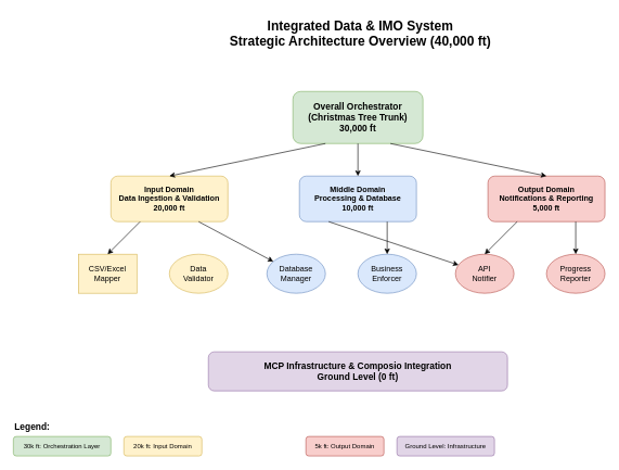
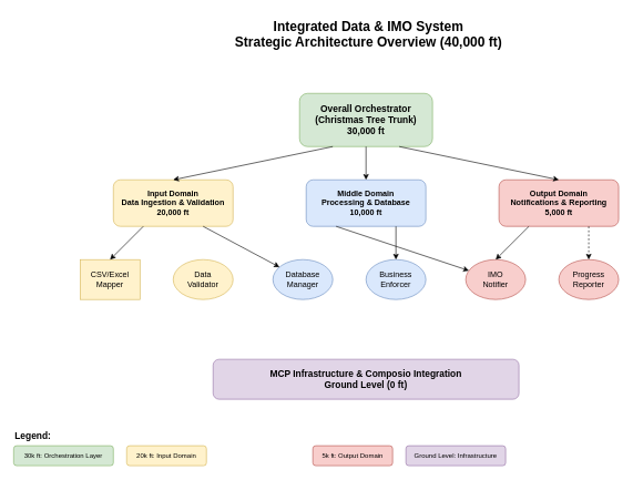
  <mxCell id="0" />
  <mxCell id="1" parent="0" />
  <mxCell id="2" value="Integrated Data &amp; IMO System&#10;Strategic Architecture Overview (40,000 ft)" style="text;html=1;strokeColor=none;fillColor=none;align=center;verticalAlign=middle;whiteSpace=wrap;rounded=0;fontSize=20;fontStyle=1" vertex="1" parent="1"><mxGeometry x="254" y="20" width="600" height="60" as="geometry" /></mxCell>
  <mxCell id="3" value="Overall Orchestrator&#10;(Christmas Tree Trunk)&#10;30,000 ft" style="rounded=1;whiteSpace=wrap;html=1;fillColor=#d5e8d4;strokeColor=#82b366;fontSize=14;fontStyle=1" vertex="1" parent="1"><mxGeometry x="450" y="140" width="200" height="80" as="geometry" /></mxCell>
  <mxCell id="4" value="Input Domain&#10;Data Ingestion &amp; Validation&#10;20,000 ft" style="rounded=1;whiteSpace=wrap;html=1;fillColor=#fff2cc;strokeColor=#d6b656;fontSize=12;fontStyle=1" vertex="1" parent="1"><mxGeometry x="170" y="270" width="180" height="70" as="geometry" /></mxCell>
  <mxCell id="5" value="Middle Domain&#10;Processing &amp; Database&#10;10,000 ft" style="rounded=1;whiteSpace=wrap;html=1;fillColor=#dae8fc;strokeColor=#6c8ebf;fontSize=12;fontStyle=1" vertex="1" parent="1"><mxGeometry x="460" y="270" width="180" height="70" as="geometry" /></mxCell>
  <mxCell id="6" value="Output Domain&#10;Notifications &amp; Reporting&#10;5,000 ft" style="rounded=1;whiteSpace=wrap;html=1;fillColor=#f8cecc;strokeColor=#b85450;fontSize=12;fontStyle=1" vertex="1" parent="1"><mxGeometry x="750" y="270" width="180" height="70" as="geometry" /></mxCell>
  <mxCell id="7" value="CSV/Excel&#10;Mapper" style="whiteSpace=wrap;html=1;fillColor=#fff2cc;strokeColor=#d6b656;rounded=0;" vertex="1" parent="1"><mxGeometry x="120" y="390" width="90" height="60" as="geometry" /></mxCell>
  <mxCell id="8" value="Data&#10;Validator" style="ellipse;whiteSpace=wrap;html=1;fillColor=#fff2cc;strokeColor=#d6b656;" vertex="1" parent="1"><mxGeometry x="260" y="390" width="90" height="60" as="geometry" /></mxCell>
  <mxCell id="9" value="Database&#10;Manager" style="ellipse;whiteSpace=wrap;html=1;fillColor=#dae8fc;strokeColor=#6c8ebf;" vertex="1" parent="1"><mxGeometry x="410" y="390" width="90" height="60" as="geometry" /></mxCell>
  <mxCell id="10" value="Business&#10;Enforcer" style="ellipse;whiteSpace=wrap;html=1;fillColor=#dae8fc;strokeColor=#6c8ebf;" vertex="1" parent="1"><mxGeometry x="550" y="390" width="90" height="60" as="geometry" /></mxCell>
- <mxCell id="11" value="API&#10;Notifier" style="ellipse;whiteSpace=wrap;html=1;fillColor=#f8cecc;strokeColor=#b85450;" vertex="1" parent="1"><mxGeometry x="700" y="390" width="90" height="60" as="geometry" /></mxCell>
+ <mxCell id="11" value="IMO&#10;Notifier" style="ellipse;whiteSpace=wrap;html=1;fillColor=#f8cecc;strokeColor=#b85450;" vertex="1" parent="1"><mxGeometry x="700" y="390" width="90" height="60" as="geometry" /></mxCell>
  <mxCell id="12" value="Progress&#10;Reporter" style="ellipse;whiteSpace=wrap;html=1;fillColor=#f8cecc;strokeColor=#b85450;" vertex="1" parent="1"><mxGeometry x="840" y="390" width="90" height="60" as="geometry" /></mxCell>
  <mxCell id="13" value="MCP Infrastructure &amp; Composio Integration&#10;Ground Level (0 ft)" style="rounded=1;whiteSpace=wrap;html=1;fillColor=#e1d5e7;strokeColor=#9673a6;fontSize=14;fontStyle=1" vertex="1" parent="1"><mxGeometry x="320" y="540" width="460" height="60" as="geometry" /></mxCell>
  <mxCell id="14" value="" style="endArrow=classic;html=1;rounded=0;exitX=0.25;exitY=1;exitDx=0;exitDy=0;entryX=0.5;entryY=0;entryDx=0;entryDy=0;" edge="1" parent="1" source="3" target="4"><mxGeometry width="50" height="50" relative="1" as="geometry"><mxPoint x="400" y="290" as="sourcePoint" /><mxPoint x="450" y="240" as="targetPoint" /></mxGeometry></mxCell>
  <mxCell id="15" value="" style="endArrow=classic;html=1;rounded=0;exitX=0.5;exitY=1;exitDx=0;exitDy=0;entryX=0.5;entryY=0;entryDx=0;entryDy=0;" edge="1" parent="1" source="3" target="5"><mxGeometry width="50" height="50" relative="1" as="geometry"><mxPoint x="500" y="230" as="sourcePoint" /><mxPoint x="270" y="280" as="targetPoint" /></mxGeometry></mxCell>
  <mxCell id="16" value="" style="endArrow=classic;html=1;rounded=0;exitX=0.75;exitY=1;exitDx=0;exitDy=0;entryX=0.5;entryY=0;entryDx=0;entryDy=0;" edge="1" parent="1" source="3" target="6"><mxGeometry width="50" height="50" relative="1" as="geometry"><mxPoint x="560" y="230" as="sourcePoint" /><mxPoint x="560" y="280" as="targetPoint" /></mxGeometry></mxCell>
  <mxCell id="17" value="" style="endArrow=classic;html=1;rounded=0;exitX=0.25;exitY=1;exitDx=0;exitDy=0;entryX=0.5;entryY=0;entryDx=0;entryDy=0;" edge="1" parent="1" source="4" target="7"><mxGeometry width="50" height="50" relative="1" as="geometry"><mxPoint x="510" y="230" as="sourcePoint" /><mxPoint x="270" y="280" as="targetPoint" /></mxGeometry></mxCell>
  <mxCell id="18" value="" style="endArrow=classic;html=1;rounded=0;exitX=0.75;exitY=1;exitDx=0;exitDy=0;" edge="1" parent="1" source="4" target="9"><mxGeometry width="50" height="50" relative="1" as="geometry"><mxPoint x="225" y="350" as="sourcePoint" /><mxPoint x="175" y="400" as="targetPoint" /></mxGeometry></mxCell>
  <mxCell id="19" value="" style="endArrow=classic;html=1;rounded=0;exitX=0.25;exitY=1;exitDx=0;exitDy=0;" edge="1" parent="1" source="5" target="11"><mxGeometry width="50" height="50" relative="1" as="geometry"><mxPoint x="325" y="350" as="sourcePoint" /><mxPoint x="315" y="400" as="targetPoint" /></mxGeometry></mxCell>
  <mxCell id="20" value="" style="endArrow=classic;html=1;rounded=0;exitX=0.75;exitY=1;exitDx=0;exitDy=0;entryX=0.5;entryY=0;entryDx=0;entryDy=0;" edge="1" parent="1" source="5" target="10"><mxGeometry width="50" height="50" relative="1" as="geometry"><mxPoint x="515" y="350" as="sourcePoint" /><mxPoint x="465" y="400" as="targetPoint" /></mxGeometry></mxCell>
  <mxCell id="21" value="" style="endArrow=classic;html=1;rounded=0;exitX=0.25;exitY=1;exitDx=0;exitDy=0;entryX=0.5;entryY=0;entryDx=0;entryDy=0;" edge="1" parent="1" source="6" target="11"><mxGeometry width="50" height="50" relative="1" as="geometry"><mxPoint x="605" y="350" as="sourcePoint" /><mxPoint x="605" y="400" as="targetPoint" /></mxGeometry></mxCell>
- <mxCell id="22" value="" style="endArrow=classic;html=1;rounded=0;exitX=0.75;exitY=1;exitDx=0;exitDy=0;entryX=0.5;entryY=0;entryDx=0;entryDy=0;" edge="1" parent="1" source="6" target="12"><mxGeometry width="50" height="50" relative="1" as="geometry"><mxPoint x="805" y="350" as="sourcePoint" /><mxPoint x="755" y="400" as="targetPoint" /></mxGeometry></mxCell>
+ <mxCell id="22" value="" style="endArrow=classic;html=1;rounded=0;exitX=0.75;exitY=1;exitDx=0;exitDy=0;entryX=0.5;entryY=0;entryDx=0;entryDy=0;dashed=1;" edge="1" parent="1" source="6" target="12"><mxGeometry width="50" height="50" relative="1" as="geometry"><mxPoint x="805" y="350" as="sourcePoint" /><mxPoint x="755" y="400" as="targetPoint" /></mxGeometry></mxCell>
  <mxCell id="23" value="Legend:" style="text;html=1;strokeColor=none;fillColor=none;align=left;verticalAlign=middle;whiteSpace=wrap;rounded=0;fontSize=14;fontStyle=1" vertex="1" parent="1"><mxGeometry x="20" y="640" width="80" height="30" as="geometry" /></mxCell>
  <mxCell id="24" value="30k ft: Orchestration Layer" style="rounded=1;whiteSpace=wrap;html=1;fillColor=#d5e8d4;strokeColor=#82b366;fontSize=10" vertex="1" parent="1"><mxGeometry x="20" y="670" width="150" height="30" as="geometry" /></mxCell>
  <mxCell id="25" value="20k ft: Input Domain" style="rounded=1;whiteSpace=wrap;html=1;fillColor=#fff2cc;strokeColor=#d6b656;fontSize=10" vertex="1" parent="1"><mxGeometry x="190" y="670" width="120" height="30" as="geometry" /></mxCell>
  <mxCell id="26" value="5k ft: Output Domain" style="rounded=1;whiteSpace=wrap;html=1;fillColor=#f8cecc;strokeColor=#b85450;fontSize=10" vertex="1" parent="1"><mxGeometry x="470" y="670" width="120" height="30" as="geometry" /></mxCell>
  <mxCell id="27" value="Ground Level: Infrastructure" style="rounded=1;whiteSpace=wrap;html=1;fillColor=#e1d5e7;strokeColor=#9673a6;fontSize=10" vertex="1" parent="1"><mxGeometry x="610" y="670" width="150" height="30" as="geometry" /></mxCell>
